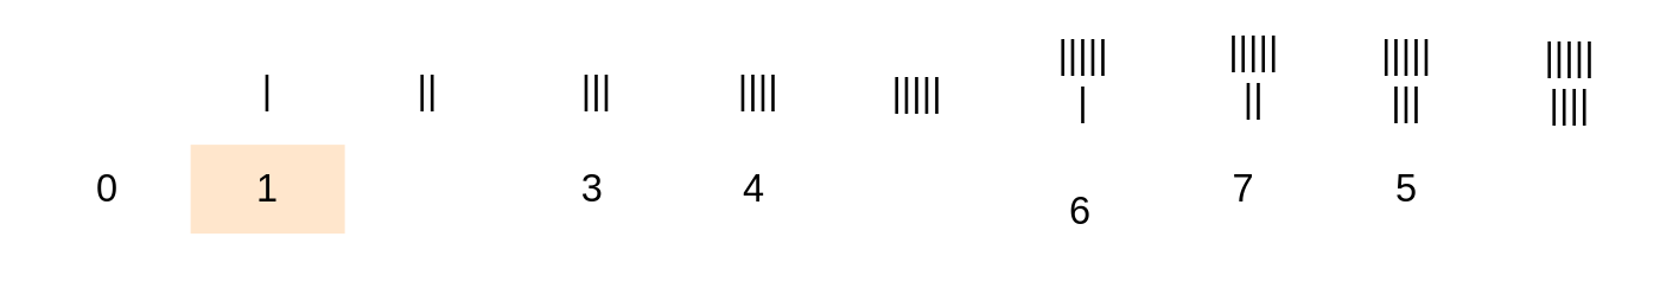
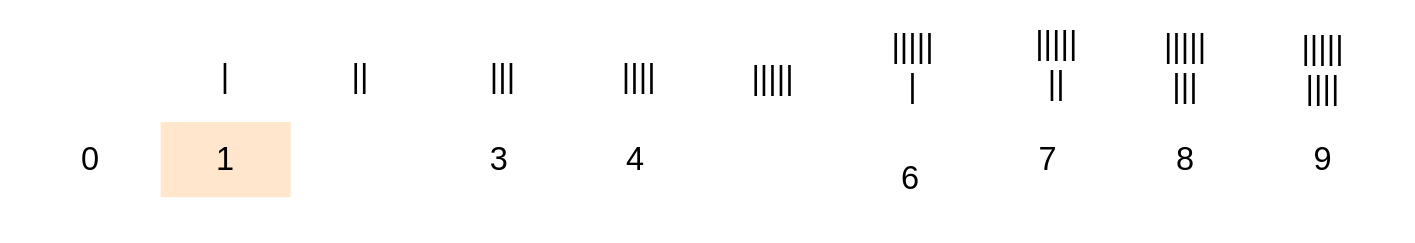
  <mxCell id="0" />
  <mxCell id="1" parent="0" />
  <mxCell id="2" value="0" style="rounded=0;whiteSpace=wrap;html=1;fontSize=26;strokeColor=none;" vertex="1" parent="1"><mxGeometry x="57" y="95" width="120" height="60" as="geometry" /></mxCell>
  <mxCell id="3" value="0" style="rounded=0;whiteSpace=wrap;html=1;fontSize=26;strokeColor=none;" vertex="1" parent="1"><mxGeometry x="45" y="90" width="120" height="60" as="geometry" /></mxCell>
  <mxCell id="4" value="0" style="rounded=0;whiteSpace=wrap;html=1;fontSize=26;strokeColor=none;" vertex="1" parent="1"><mxGeometry x="48" y="90" width="120" height="60" as="geometry" /></mxCell>
  <mxCell id="5" value="0" style="rounded=0;whiteSpace=wrap;html=1;fontSize=26;strokeColor=none;" vertex="1" parent="1"><mxGeometry x="29" y="90" width="120" height="60" as="geometry" /></mxCell>
  <mxCell id="6" value="0" style="rounded=0;whiteSpace=wrap;html=1;fontSize=26;strokeColor=none;" vertex="1" parent="1"><mxGeometry x="20" y="97" width="104" height="60" as="geometry" /></mxCell>
  <mxCell id="7" value="1" style="rounded=0;whiteSpace=wrap;html=1;fontSize=26;strokeColor=none;fillColor=#ffe6cc;" vertex="1" parent="1"><mxGeometry x="128" y="97" width="104" height="60" as="geometry" /></mxCell>
  <mxCell id="8" value="3" style="rounded=0;whiteSpace=wrap;html=1;fontSize=26;strokeColor=none;" vertex="1" parent="1"><mxGeometry x="347" y="97" width="104" height="60" as="geometry" /></mxCell>
  <mxCell id="9" value="4" style="rounded=0;whiteSpace=wrap;html=1;fontSize=26;strokeColor=none;" vertex="1" parent="1"><mxGeometry x="456" y="97" width="104" height="60" as="geometry" /></mxCell>
  <mxCell id="10" value="6" style="rounded=0;whiteSpace=wrap;html=1;fontSize=26;strokeColor=none;" vertex="1" parent="1"><mxGeometry x="676" y="112" width="104" height="60" as="geometry" /></mxCell>
  <mxCell id="11" value="7" style="rounded=0;whiteSpace=wrap;html=1;fontSize=26;strokeColor=none;" vertex="1" parent="1"><mxGeometry x="786" y="97" width="104" height="60" as="geometry" /></mxCell>
- <mxCell id="12" value="5" style="rounded=0;whiteSpace=wrap;html=1;fontSize=26;strokeColor=none;" vertex="1" parent="1"><mxGeometry x="896" y="97" width="104" height="60" as="geometry" /></mxCell>
+ <mxCell id="12" value="8" style="rounded=0;whiteSpace=wrap;html=1;fontSize=26;strokeColor=none;" vertex="1" parent="1"><mxGeometry x="896" y="97" width="104" height="60" as="geometry" /></mxCell>
+ <mxCell id="13" value="9" style="rounded=0;whiteSpace=wrap;html=1;fontSize=26;strokeColor=none;" vertex="1" parent="1"><mxGeometry x="1006" y="97" width="104" height="60" as="geometry" /></mxCell>
  <mxCell id="14" value="||||" style="rounded=0;whiteSpace=wrap;html=1;fontSize=26;strokeColor=none;" vertex="1" parent="1"><mxGeometry x="459" y="30" width="104" height="60" as="geometry" /></mxCell>
  <mxCell id="15" value="|||||" style="rounded=0;whiteSpace=wrap;html=1;fontSize=26;strokeColor=none;" vertex="1" parent="1"><mxGeometry x="566" y="32" width="104" height="60" as="geometry" /></mxCell>
  <mxCell id="16" value="|||||&lt;br&gt;|" style="rounded=0;whiteSpace=wrap;html=1;fontSize=26;strokeColor=none;" vertex="1" parent="1"><mxGeometry x="691" y="22" width="78" height="60" as="geometry" /></mxCell>
  <mxCell id="17" value="|" style="rounded=0;whiteSpace=wrap;html=1;fontSize=26;strokeColor=none;" vertex="1" parent="1"><mxGeometry x="128" y="30" width="104" height="60" as="geometry" /></mxCell>
  <mxCell id="18" value="||" style="rounded=0;whiteSpace=wrap;html=1;fontSize=26;strokeColor=none;" vertex="1" parent="1"><mxGeometry x="236" y="30" width="104" height="60" as="geometry" /></mxCell>
  <mxCell id="19" value="|||" style="rounded=0;whiteSpace=wrap;html=1;fontSize=26;strokeColor=none;" vertex="1" parent="1"><mxGeometry x="350" y="30" width="104" height="60" as="geometry" /></mxCell>
  <mxCell id="20" value="|||||&lt;br&gt;||" style="rounded=0;whiteSpace=wrap;html=1;fontSize=26;strokeColor=none;" vertex="1" parent="1"><mxGeometry x="806" y="20" width="78" height="60" as="geometry" /></mxCell>
  <mxCell id="21" value="|||||&lt;br&gt;|||" style="rounded=0;whiteSpace=wrap;html=1;fontSize=26;strokeColor=none;" vertex="1" parent="1"><mxGeometry x="909" y="22" width="78" height="60" as="geometry" /></mxCell>
  <mxCell id="22" value="|||||&lt;br&gt;||||" style="rounded=0;whiteSpace=wrap;html=1;fontSize=26;strokeColor=none;" vertex="1" parent="1"><mxGeometry x="1019" y="24" width="78" height="60" as="geometry" /></mxCell>
